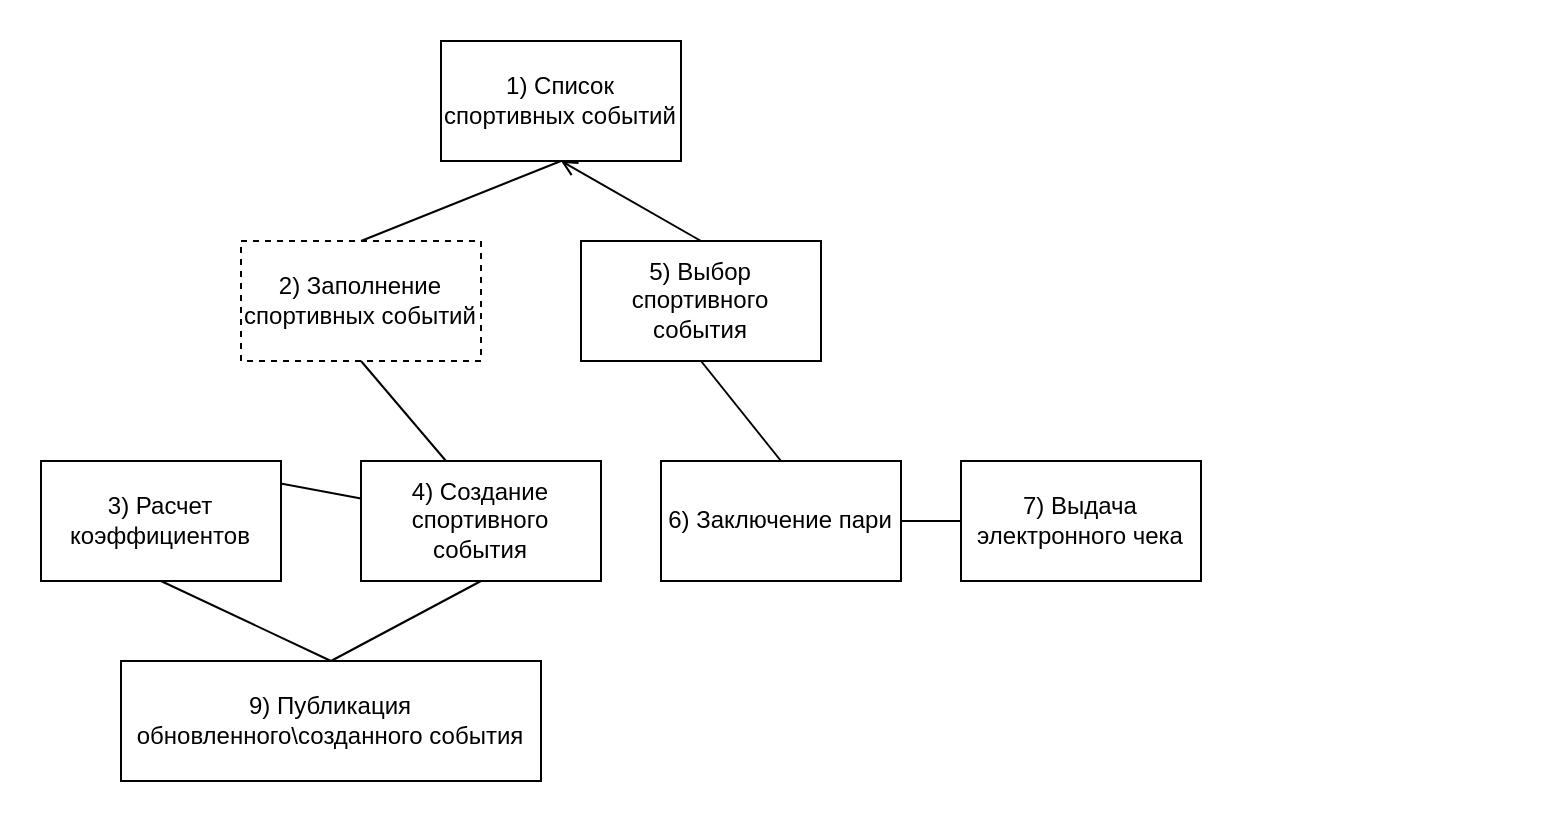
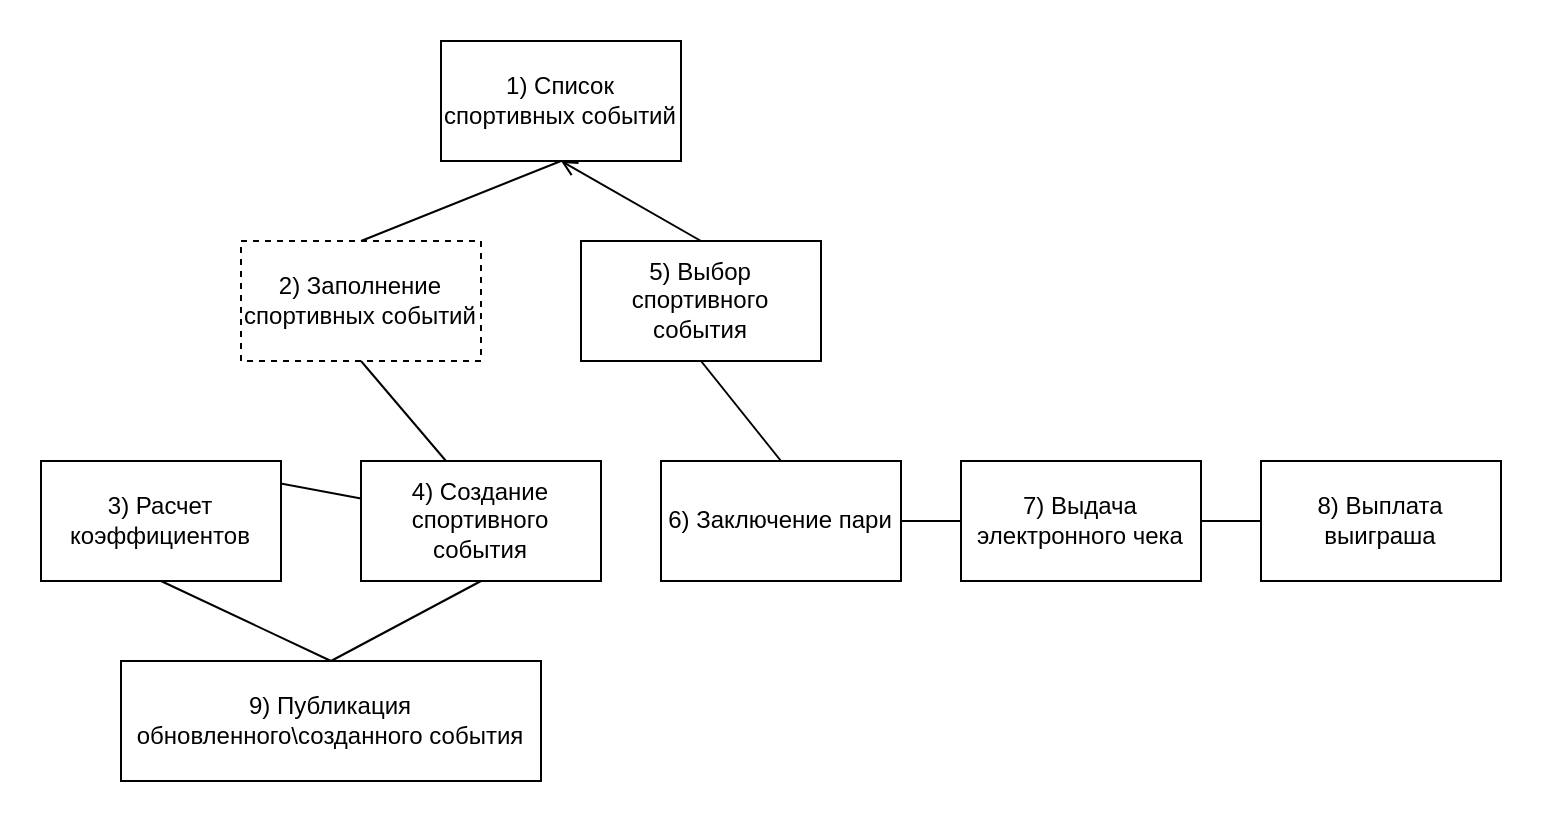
  <mxCell id="0" />
  <mxCell id="1" parent="0" />
  <mxCell id="2" value="6) Заключение пари" style="rounded=0;whiteSpace=wrap;html=1;" parent="1" vertex="1"><mxGeometry x="330" y="230" width="120" height="60" as="geometry" /></mxCell>
  <mxCell id="3" value="5) Выбор спортивного события" style="rounded=0;whiteSpace=wrap;html=1;" parent="1" vertex="1"><mxGeometry x="290" y="120" width="120" height="60" as="geometry" /></mxCell>
  <mxCell id="4" value="" style="endArrow=none;html=1;exitX=0.5;exitY=1;exitDx=0;exitDy=0;entryX=0.5;entryY=0;entryDx=0;entryDy=0;" parent="1" source="3" target="2" edge="1"><mxGeometry width="50" height="50" relative="1" as="geometry"><mxPoint x="530" y="450" as="sourcePoint" /><mxPoint x="580" y="400" as="targetPoint" /></mxGeometry></mxCell>
  <mxCell id="5" value="7) Выдача электронного чека" style="rounded=0;whiteSpace=wrap;html=1;" parent="1" vertex="1"><mxGeometry x="480" y="230" width="120" height="60" as="geometry" /></mxCell>
+ <mxCell id="6" value="8) Выплата выиграша" style="rounded=0;whiteSpace=wrap;html=1;" parent="1" vertex="1"><mxGeometry x="630" y="230" width="120" height="60" as="geometry" /></mxCell>
  <mxCell id="7" value="" style="endArrow=none;html=1;entryX=0;entryY=0.5;entryDx=0;entryDy=0;" parent="1" source="2" target="5" edge="1"><mxGeometry width="50" height="50" relative="1" as="geometry"><mxPoint x="710" y="470" as="sourcePoint" /><mxPoint x="750" y="420" as="targetPoint" /></mxGeometry></mxCell>
+ <mxCell id="8" value="" style="endArrow=none;html=1;exitX=1;exitY=0.5;exitDx=0;exitDy=0;entryX=0;entryY=0.5;entryDx=0;entryDy=0;" parent="1" source="5" target="6" edge="1"><mxGeometry width="50" height="50" relative="1" as="geometry"><mxPoint x="890" y="510" as="sourcePoint" /><mxPoint x="940" y="460" as="targetPoint" /></mxGeometry></mxCell>
  <mxCell id="9" value="2) Заполнение спортивных событий" style="rounded=0;whiteSpace=wrap;html=1;dashed=1;" parent="1" vertex="1"><mxGeometry x="120" y="120" width="120" height="60" as="geometry" /></mxCell>
  <mxCell id="10" value="" style="endArrow=none;html=1;entryX=0.5;entryY=1;entryDx=0;entryDy=0;" parent="1" target="9" edge="1"><mxGeometry width="50" height="50" relative="1" as="geometry"><mxPoint x="222.5" y="230" as="sourcePoint" /><mxPoint x="270" y="149.289" as="targetPoint" /></mxGeometry></mxCell>
  <mxCell id="11" value="" style="endArrow=none;html=1;" parent="1" source="13" edge="1"><mxGeometry width="50" height="50" relative="1" as="geometry"><mxPoint x="70" y="350" as="sourcePoint" /><mxPoint x="70" y="280" as="targetPoint" /></mxGeometry></mxCell>
  <mxCell id="12" value="" style="endArrow=none;html=1;exitX=0.5;exitY=0;exitDx=0;exitDy=0;" parent="1" source="13" target="14" edge="1"><mxGeometry width="50" height="50" relative="1" as="geometry"><mxPoint x="70" y="220" as="sourcePoint" /><mxPoint x="160" y="210" as="targetPoint" /></mxGeometry></mxCell>
  <mxCell id="13" value="3) Расчет коэффициентов" style="rounded=0;whiteSpace=wrap;html=1;" parent="1" vertex="1"><mxGeometry x="20" y="230" width="120" height="60" as="geometry" /></mxCell>
  <mxCell id="14" value="4) Создание спортивного события" style="rounded=0;whiteSpace=wrap;html=1;" parent="1" vertex="1"><mxGeometry x="180" y="230" width="120" height="60" as="geometry" /></mxCell>
  <mxCell id="15" value="1) Список спортивных событий" style="rounded=0;whiteSpace=wrap;html=1;" parent="1" vertex="1"><mxGeometry x="220" y="20" width="120" height="60" as="geometry" /></mxCell>
  <mxCell id="16" value="" style="endArrow=none;html=1;entryX=0.5;entryY=1;entryDx=0;entryDy=0;exitX=0.5;exitY=0;exitDx=0;exitDy=0;" parent="1" source="9" target="15" edge="1"><mxGeometry width="50" height="50" relative="1" as="geometry"><mxPoint x="250" y="170" as="sourcePoint" /><mxPoint x="300" y="120" as="targetPoint" /></mxGeometry></mxCell>
  <mxCell id="17" value="" style="endArrow=open;html=1;entryX=0.5;entryY=1;entryDx=0;entryDy=0;exitX=0.5;exitY=0;exitDx=0;exitDy=0;" parent="1" source="3" target="15" edge="1"><mxGeometry width="50" height="50" relative="1" as="geometry"><mxPoint x="300" y="180" as="sourcePoint" /><mxPoint x="350" y="130" as="targetPoint" /></mxGeometry></mxCell>
  <mxCell id="18" value="9) Публикация обновленного\созданного события" style="rounded=0;whiteSpace=wrap;html=1;" vertex="1" parent="1"><mxGeometry y="330" width="210" height="60" as="geometry" x="60" /></mxCell>
  <mxCell id="19" value="" style="endArrow=none;html=1;entryX=0.5;entryY=1;entryDx=0;entryDy=0;exitX=0.5;exitY=0;exitDx=0;exitDy=0;" edge="1" parent="1" source="18" target="13"><mxGeometry width="50" height="50" relative="1" as="geometry"><mxPoint x="100" y="330" as="sourcePoint" /><mxPoint x="150" y="280" as="targetPoint" /></mxGeometry></mxCell>
  <mxCell id="20" value="" style="endArrow=none;html=1;entryX=0.5;entryY=1;entryDx=0;entryDy=0;exitX=0.5;exitY=0;exitDx=0;exitDy=0;" edge="1" parent="1" source="18" target="14"><mxGeometry width="50" height="50" relative="1" as="geometry"><mxPoint x="210" y="360" as="sourcePoint" /><mxPoint x="260" y="310" as="targetPoint" /></mxGeometry></mxCell>
